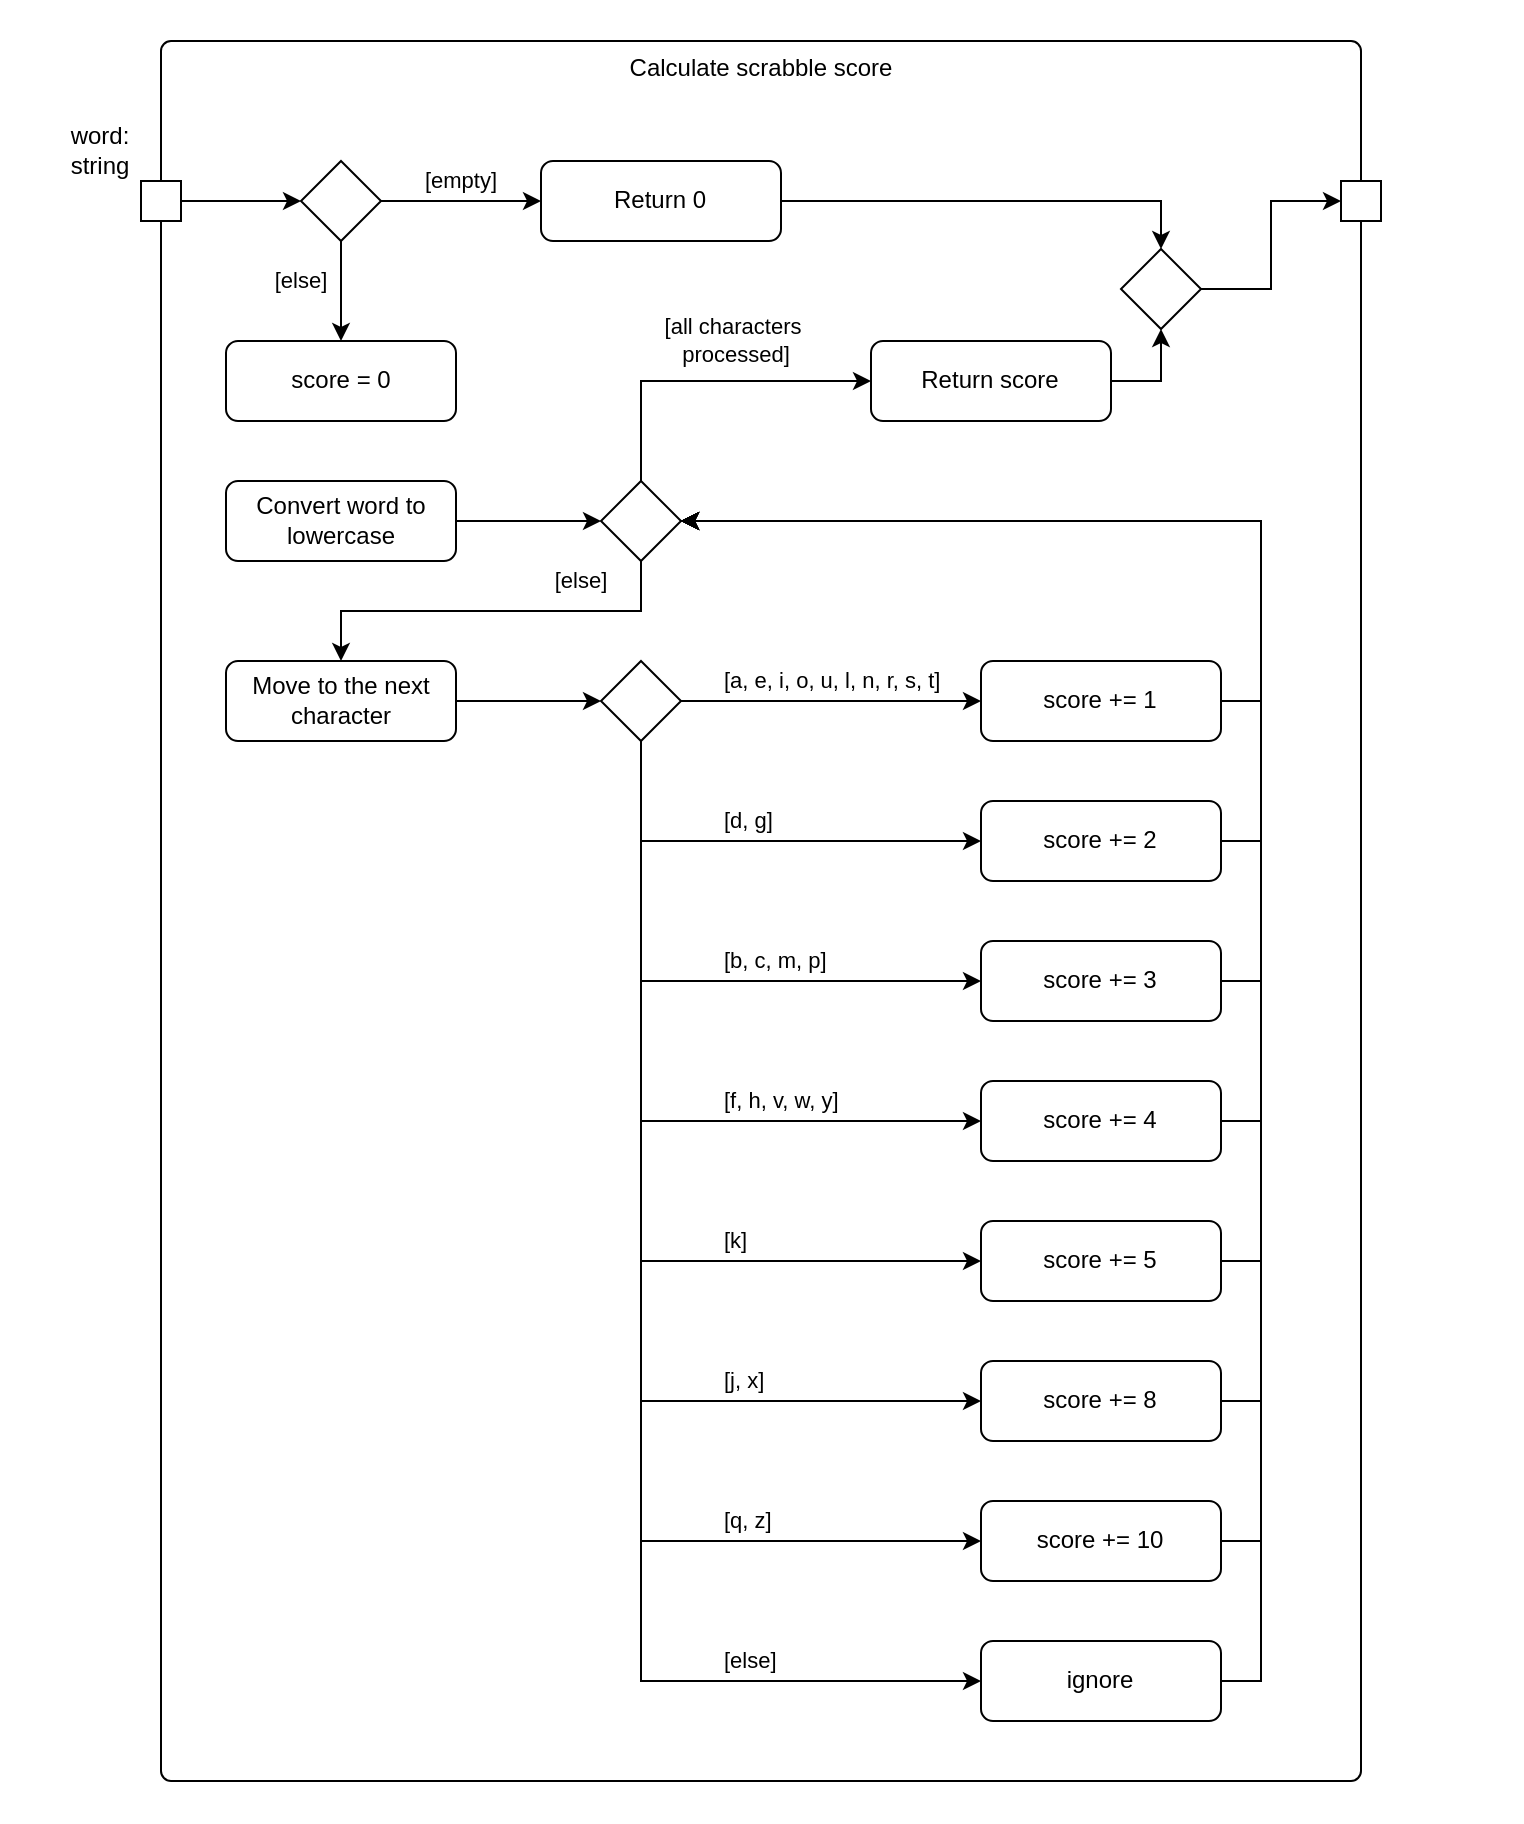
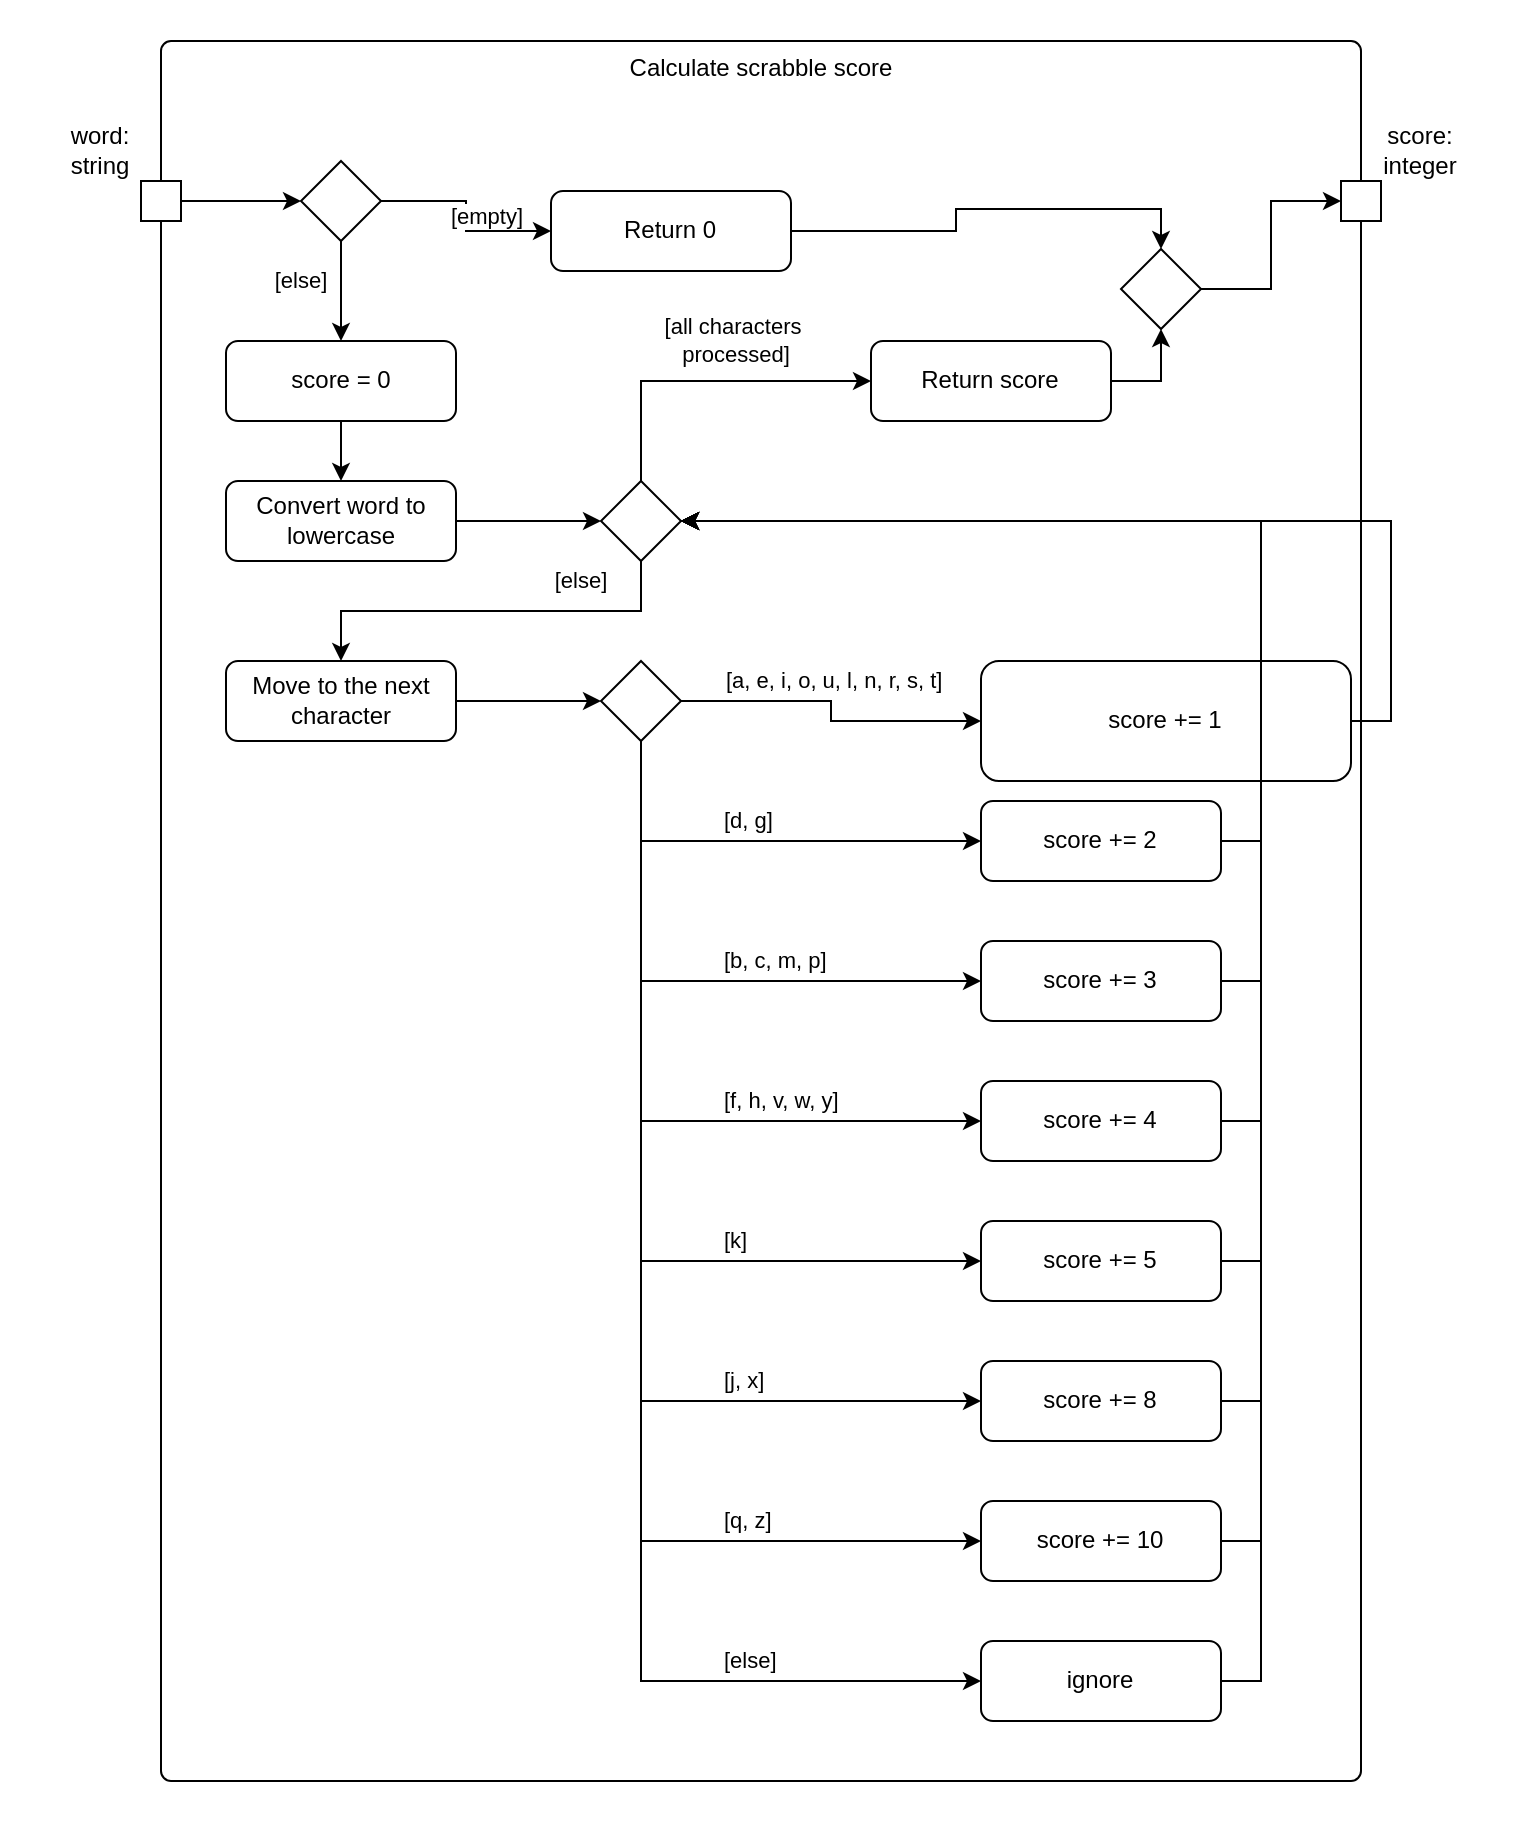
  <mxCell id="0" />
  <mxCell id="1" parent="0" />
  <mxCell id="2" value="Calculate scrabble score" style="html=1;align=center;verticalAlign=top;rounded=1;absoluteArcSize=1;arcSize=10;dashed=0;" vertex="1" parent="1"><mxGeometry x="80" y="20" width="600" height="870" as="geometry" /></mxCell>
  <mxCell id="3" style="edgeStyle=orthogonalEdgeStyle;rounded=0;orthogonalLoop=1;jettySize=auto;html=1;exitX=1;exitY=0.5;exitDx=0;exitDy=0;entryX=0;entryY=0.5;entryDx=0;entryDy=0;" edge="1" parent="1" source="4" target="8"><mxGeometry relative="1" as="geometry" /></mxCell>
  <mxCell id="4" value="" style="whiteSpace=wrap;html=1;aspect=fixed;" vertex="1" parent="1"><mxGeometry x="70" y="90" width="20" height="20" as="geometry" /></mxCell>
  <mxCell id="5" value="word: string" style="text;html=1;strokeColor=none;fillColor=none;align=center;verticalAlign=middle;whiteSpace=wrap;rounded=0;" vertex="1" parent="1"><mxGeometry x="20" y="60" width="60" height="30" as="geometry" /></mxCell>
  <mxCell id="6" value="[empty]" style="edgeStyle=orthogonalEdgeStyle;rounded=0;orthogonalLoop=1;jettySize=auto;html=1;exitX=1;exitY=0.5;exitDx=0;exitDy=0;entryX=0;entryY=0.5;entryDx=0;entryDy=0;" edge="1" parent="1" source="8" target="10"><mxGeometry y="10" relative="1" as="geometry"><mxPoint as="offset" /></mxGeometry></mxCell>
  <mxCell id="7" value="[else]" style="edgeStyle=orthogonalEdgeStyle;rounded=0;orthogonalLoop=1;jettySize=auto;html=1;exitX=0.5;exitY=1;exitDx=0;exitDy=0;entryX=0.5;entryY=0;entryDx=0;entryDy=0;" edge="1" parent="1" source="8" target="14"><mxGeometry x="-0.2" y="-20" relative="1" as="geometry"><mxPoint as="offset" /></mxGeometry></mxCell>
  <mxCell id="8" value="" style="rhombus;whiteSpace=wrap;html=1;" vertex="1" parent="1"><mxGeometry x="150" y="80" width="40" height="40" as="geometry" /></mxCell>
  <mxCell id="9" style="edgeStyle=orthogonalEdgeStyle;rounded=0;orthogonalLoop=1;jettySize=auto;html=1;exitX=1;exitY=0.5;exitDx=0;exitDy=0;entryX=0.5;entryY=0;entryDx=0;entryDy=0;" edge="1" parent="1" source="10" target="23"><mxGeometry relative="1" as="geometry" /></mxCell>
- <mxCell id="10" value="Return 0" style="rounded=1;whiteSpace=wrap;html=1;" vertex="1" parent="1"><mxGeometry x="270" y="80" width="120" height="40" as="geometry" /></mxCell>
+ <mxCell id="10" value="Return 0" style="rounded=1;whiteSpace=wrap;html=1;" vertex="1" parent="1"><mxGeometry x="275" y="95" width="120" height="40" as="geometry" /></mxCell>
  <mxCell id="11" value="" style="whiteSpace=wrap;html=1;aspect=fixed;" vertex="1" parent="1"><mxGeometry x="670" y="90" width="20" height="20" as="geometry" /></mxCell>
+ <mxCell id="12" value="score: integer" style="text;html=1;strokeColor=none;fillColor=none;align=center;verticalAlign=middle;whiteSpace=wrap;rounded=0;" vertex="1" parent="1"><mxGeometry x="680" y="60" width="60" height="30" as="geometry" /></mxCell>
+ <mxCell id="13" style="edgeStyle=orthogonalEdgeStyle;rounded=0;orthogonalLoop=1;jettySize=auto;html=1;exitX=0.5;exitY=1;exitDx=0;exitDy=0;entryX=0.5;entryY=0;entryDx=0;entryDy=0;" edge="1" parent="1" source="14" target="16"><mxGeometry relative="1" as="geometry" /></mxCell>
  <mxCell id="14" value="score = 0" style="rounded=1;whiteSpace=wrap;html=1;" vertex="1" parent="1"><mxGeometry x="112.5" y="170" width="115" height="40" as="geometry" /></mxCell>
  <mxCell id="15" style="edgeStyle=orthogonalEdgeStyle;rounded=0;orthogonalLoop=1;jettySize=auto;html=1;exitX=1;exitY=0.5;exitDx=0;exitDy=0;entryX=0;entryY=0.5;entryDx=0;entryDy=0;" edge="1" parent="1" source="16" target="19"><mxGeometry relative="1" as="geometry" /></mxCell>
  <mxCell id="16" value="Convert word to lowercase" style="rounded=1;whiteSpace=wrap;html=1;" vertex="1" parent="1"><mxGeometry x="112.5" y="240" width="115" height="40" as="geometry" /></mxCell>
  <mxCell id="17" value="[all characters&lt;br&gt;&amp;nbsp;processed]" style="edgeStyle=orthogonalEdgeStyle;rounded=0;orthogonalLoop=1;jettySize=auto;html=1;entryX=0;entryY=0.5;entryDx=0;entryDy=0;exitX=0.5;exitY=0;exitDx=0;exitDy=0;" edge="1" parent="1" source="19" target="21"><mxGeometry x="0.167" y="20" relative="1" as="geometry"><mxPoint as="offset" /></mxGeometry></mxCell>
  <mxCell id="18" value="[else]" style="edgeStyle=orthogonalEdgeStyle;rounded=0;orthogonalLoop=1;jettySize=auto;html=1;exitX=0.5;exitY=1;exitDx=0;exitDy=0;entryX=0.5;entryY=0;entryDx=0;entryDy=0;" edge="1" parent="1" source="19" target="48"><mxGeometry x="-0.45" y="-15" relative="1" as="geometry"><mxPoint as="offset" /></mxGeometry></mxCell>
  <mxCell id="19" value="" style="rhombus;whiteSpace=wrap;html=1;" vertex="1" parent="1"><mxGeometry x="300" y="240" width="40" height="40" as="geometry" /></mxCell>
  <mxCell id="20" style="edgeStyle=orthogonalEdgeStyle;rounded=0;orthogonalLoop=1;jettySize=auto;html=1;exitX=1;exitY=0.5;exitDx=0;exitDy=0;entryX=0.5;entryY=1;entryDx=0;entryDy=0;" edge="1" parent="1" source="21" target="23"><mxGeometry relative="1" as="geometry" /></mxCell>
  <mxCell id="21" value="Return score" style="rounded=1;whiteSpace=wrap;html=1;" vertex="1" parent="1"><mxGeometry x="435" y="170" width="120" height="40" as="geometry" /></mxCell>
  <mxCell id="22" style="edgeStyle=orthogonalEdgeStyle;rounded=0;orthogonalLoop=1;jettySize=auto;html=1;exitX=1;exitY=0.5;exitDx=0;exitDy=0;entryX=0;entryY=0.5;entryDx=0;entryDy=0;" edge="1" parent="1" source="23" target="11"><mxGeometry relative="1" as="geometry"><mxPoint x="630" y="144" as="sourcePoint" /></mxGeometry></mxCell>
  <mxCell id="23" value="" style="rhombus;whiteSpace=wrap;html=1;" vertex="1" parent="1"><mxGeometry x="560" y="124" width="40" height="40" as="geometry" /></mxCell>
  <mxCell id="24" style="edgeStyle=orthogonalEdgeStyle;rounded=0;orthogonalLoop=1;jettySize=auto;html=1;exitX=1;exitY=0.5;exitDx=0;exitDy=0;entryX=1;entryY=0.5;entryDx=0;entryDy=0;" edge="1" parent="1" source="25" target="19"><mxGeometry relative="1" as="geometry" /></mxCell>
- <mxCell id="25" value="score += 1" style="rounded=1;whiteSpace=wrap;html=1;" vertex="1" parent="1"><mxGeometry x="490" y="330" width="120" height="40" as="geometry" /></mxCell>
+ <mxCell id="25" value="score += 1" style="rounded=1;whiteSpace=wrap;html=1;" vertex="1" parent="1"><mxGeometry x="490" y="330" width="185" height="60" as="geometry" /></mxCell>
  <mxCell id="26" value="[a, e, i, o, u, l, n, r, s, t]" style="edgeStyle=orthogonalEdgeStyle;rounded=0;orthogonalLoop=1;jettySize=auto;html=1;exitX=1;exitY=0.5;exitDx=0;exitDy=0;entryX=0;entryY=0.5;entryDx=0;entryDy=0;align=left;" edge="1" parent="1" source="34" target="25"><mxGeometry x="-0.733" y="10" relative="1" as="geometry"><mxPoint as="offset" /></mxGeometry></mxCell>
  <mxCell id="27" value="[d, g]" style="edgeStyle=orthogonalEdgeStyle;rounded=0;orthogonalLoop=1;jettySize=auto;html=1;exitX=0.5;exitY=1;exitDx=0;exitDy=0;entryX=0;entryY=0.5;entryDx=0;entryDy=0;align=left;" edge="1" parent="1" source="34" target="36"><mxGeometry x="-0.182" y="10" relative="1" as="geometry"><mxPoint as="offset" /></mxGeometry></mxCell>
  <mxCell id="28" value="[b, c, m, p]" style="edgeStyle=orthogonalEdgeStyle;rounded=0;orthogonalLoop=1;jettySize=auto;html=1;exitX=0.5;exitY=1;exitDx=0;exitDy=0;entryX=0;entryY=0.5;entryDx=0;entryDy=0;align=left;" edge="1" parent="1" source="34" target="38"><mxGeometry x="0.103" y="10" relative="1" as="geometry"><mxPoint as="offset" /></mxGeometry></mxCell>
  <mxCell id="29" value="[f, h, v, w, y]" style="edgeStyle=orthogonalEdgeStyle;rounded=0;orthogonalLoop=1;jettySize=auto;html=1;exitX=0.5;exitY=1;exitDx=0;exitDy=0;entryX=0;entryY=0.5;entryDx=0;entryDy=0;align=left;" edge="1" parent="1" source="34" target="40"><mxGeometry x="0.278" y="10" relative="1" as="geometry"><mxPoint as="offset" /></mxGeometry></mxCell>
  <mxCell id="30" value="[k]" style="edgeStyle=orthogonalEdgeStyle;rounded=0;orthogonalLoop=1;jettySize=auto;html=1;exitX=0.5;exitY=1;exitDx=0;exitDy=0;entryX=0;entryY=0.5;entryDx=0;entryDy=0;align=left;" edge="1" parent="1" source="34" target="42"><mxGeometry x="0.395" y="10" relative="1" as="geometry"><mxPoint as="offset" /></mxGeometry></mxCell>
  <mxCell id="31" value="[j, x]" style="edgeStyle=orthogonalEdgeStyle;rounded=0;orthogonalLoop=1;jettySize=auto;html=1;exitX=0.5;exitY=1;exitDx=0;exitDy=0;entryX=0;entryY=0.5;entryDx=0;entryDy=0;align=left;" edge="1" parent="1" source="34" target="44"><mxGeometry x="0.48" y="10" relative="1" as="geometry"><mxPoint as="offset" /></mxGeometry></mxCell>
  <mxCell id="32" value="[q, z]" style="edgeStyle=orthogonalEdgeStyle;rounded=0;orthogonalLoop=1;jettySize=auto;html=1;exitX=0.5;exitY=1;exitDx=0;exitDy=0;entryX=0;entryY=0.5;entryDx=0;entryDy=0;align=left;" edge="1" parent="1" source="34" target="46"><mxGeometry x="0.544" y="10" relative="1" as="geometry"><mxPoint as="offset" /></mxGeometry></mxCell>
  <mxCell id="33" value="[else]" style="edgeStyle=orthogonalEdgeStyle;rounded=0;orthogonalLoop=1;jettySize=auto;html=1;exitX=0.5;exitY=1;exitDx=0;exitDy=0;entryX=0;entryY=0.5;entryDx=0;entryDy=0;align=left;" edge="1" parent="1" source="34" target="50"><mxGeometry x="0.594" y="10" relative="1" as="geometry"><mxPoint as="offset" /></mxGeometry></mxCell>
  <mxCell id="34" value="" style="rhombus;whiteSpace=wrap;html=1;" vertex="1" parent="1"><mxGeometry x="300" y="330" width="40" height="40" as="geometry" /></mxCell>
  <mxCell id="35" style="edgeStyle=orthogonalEdgeStyle;rounded=0;orthogonalLoop=1;jettySize=auto;html=1;exitX=1;exitY=0.5;exitDx=0;exitDy=0;entryX=1;entryY=0.5;entryDx=0;entryDy=0;" edge="1" parent="1" source="36" target="19"><mxGeometry relative="1" as="geometry" /></mxCell>
  <mxCell id="36" value="score += 2" style="rounded=1;whiteSpace=wrap;html=1;" vertex="1" parent="1"><mxGeometry x="490" y="400" width="120" height="40" as="geometry" /></mxCell>
  <mxCell id="37" style="edgeStyle=orthogonalEdgeStyle;rounded=0;orthogonalLoop=1;jettySize=auto;html=1;exitX=1;exitY=0.5;exitDx=0;exitDy=0;entryX=1;entryY=0.5;entryDx=0;entryDy=0;" edge="1" parent="1" source="38" target="19"><mxGeometry relative="1" as="geometry" /></mxCell>
  <mxCell id="38" value="score += 3" style="rounded=1;whiteSpace=wrap;html=1;" vertex="1" parent="1"><mxGeometry x="490" y="470" width="120" height="40" as="geometry" /></mxCell>
  <mxCell id="39" style="edgeStyle=orthogonalEdgeStyle;rounded=0;orthogonalLoop=1;jettySize=auto;html=1;exitX=1;exitY=0.5;exitDx=0;exitDy=0;entryX=1;entryY=0.5;entryDx=0;entryDy=0;" edge="1" parent="1" source="40" target="19"><mxGeometry relative="1" as="geometry" /></mxCell>
  <mxCell id="40" value="score += 4" style="rounded=1;whiteSpace=wrap;html=1;" vertex="1" parent="1"><mxGeometry x="490" y="540" width="120" height="40" as="geometry" /></mxCell>
  <mxCell id="41" style="edgeStyle=orthogonalEdgeStyle;rounded=0;orthogonalLoop=1;jettySize=auto;html=1;exitX=1;exitY=0.5;exitDx=0;exitDy=0;entryX=1;entryY=0.5;entryDx=0;entryDy=0;" edge="1" parent="1" source="42" target="19"><mxGeometry relative="1" as="geometry" /></mxCell>
  <mxCell id="42" value="score += 5" style="rounded=1;whiteSpace=wrap;html=1;" vertex="1" parent="1"><mxGeometry x="490" y="610" width="120" height="40" as="geometry" /></mxCell>
  <mxCell id="43" style="edgeStyle=orthogonalEdgeStyle;rounded=0;orthogonalLoop=1;jettySize=auto;html=1;exitX=1;exitY=0.5;exitDx=0;exitDy=0;entryX=1;entryY=0.5;entryDx=0;entryDy=0;" edge="1" parent="1" source="44" target="19"><mxGeometry relative="1" as="geometry" /></mxCell>
  <mxCell id="44" value="score += 8" style="rounded=1;whiteSpace=wrap;html=1;" vertex="1" parent="1"><mxGeometry x="490" y="680" width="120" height="40" as="geometry" /></mxCell>
  <mxCell id="45" style="edgeStyle=orthogonalEdgeStyle;rounded=0;orthogonalLoop=1;jettySize=auto;html=1;exitX=1;exitY=0.5;exitDx=0;exitDy=0;entryX=1;entryY=0.5;entryDx=0;entryDy=0;" edge="1" parent="1" source="46" target="19"><mxGeometry relative="1" as="geometry" /></mxCell>
  <mxCell id="46" value="score += 10" style="rounded=1;whiteSpace=wrap;html=1;" vertex="1" parent="1"><mxGeometry x="490" y="750" width="120" height="40" as="geometry" /></mxCell>
  <mxCell id="47" style="edgeStyle=orthogonalEdgeStyle;rounded=0;orthogonalLoop=1;jettySize=auto;html=1;exitX=1;exitY=0.5;exitDx=0;exitDy=0;entryX=0;entryY=0.5;entryDx=0;entryDy=0;" edge="1" parent="1" source="48" target="34"><mxGeometry relative="1" as="geometry" /></mxCell>
  <mxCell id="48" value="Move to the next character" style="rounded=1;whiteSpace=wrap;html=1;" vertex="1" parent="1"><mxGeometry x="112.5" y="330" width="115" height="40" as="geometry" /></mxCell>
  <mxCell id="49" style="edgeStyle=orthogonalEdgeStyle;rounded=0;orthogonalLoop=1;jettySize=auto;html=1;exitX=1;exitY=0.5;exitDx=0;exitDy=0;entryX=1;entryY=0.5;entryDx=0;entryDy=0;" edge="1" parent="1" source="50" target="19"><mxGeometry relative="1" as="geometry" /></mxCell>
  <mxCell id="50" value="ignore" style="rounded=1;whiteSpace=wrap;html=1;" vertex="1" parent="1"><mxGeometry x="490" y="820" width="120" height="40" as="geometry" /></mxCell>
